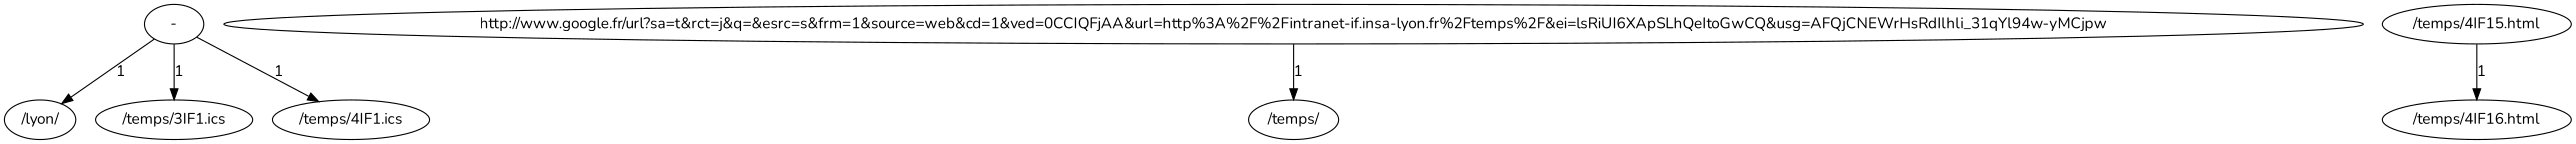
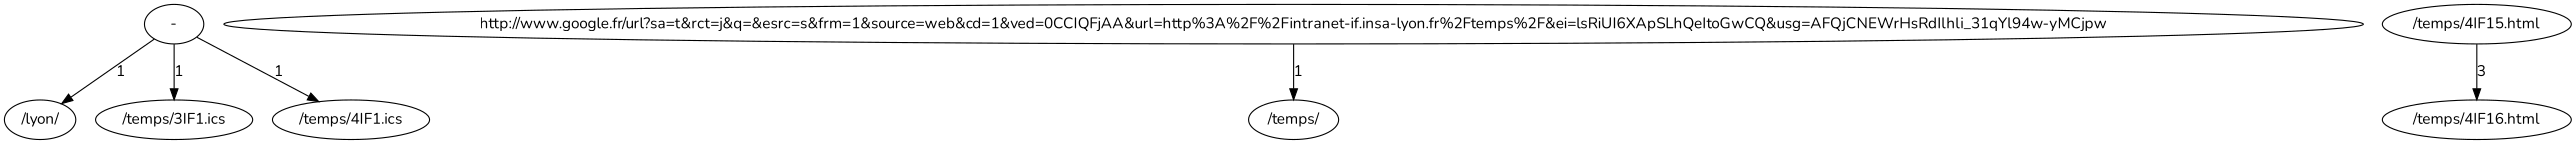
  digraph {
    fontname=Nunito
    node [fontname=Nunito]
    edge [fontname=Nunito]
    n1 [label="-"]
    n2 [label="/lyon/"]
    n3 [label="/temps/3IF1.ics"]
    n4 [label="/temps/4IF1.ics"]
    n5 [label="/temps/"]
    n6 [label="/temps/4IF15.html"]
    n7 [label="/temps/4IF16.html"]
    n8 [label="http://www.google.fr/url?sa=t&rct=j&q=&esrc=s&frm=1&source=web&cd=1&ved=0CCIQFjAA&url=http%3A%2F%2Fintranet-if.insa-lyon.fr%2Ftemps%2F&ei=lsRiUI6XApSLhQeItoGwCQ&usg=AFQjCNEWrHsRdIlhli_31qYl94w-yMCjpw"]
    n1 -> n2 [label=1]
    n1 -> n3 [label=1]
    n1 -> n4 [label=1]
-   n6 -> n7 [label=1]
+   n6 -> n7 [label=3]
    n8 -> n5 [label=1]
  }
